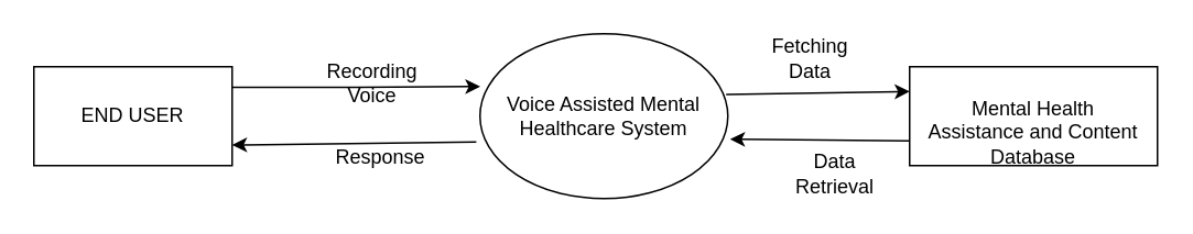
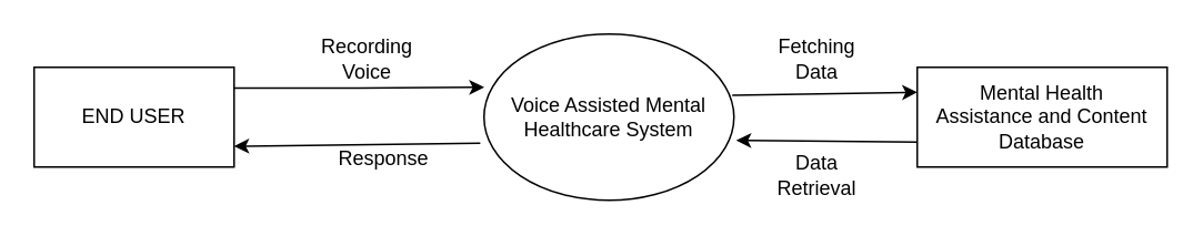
  <mxCell id="0" />
  <mxCell id="1" parent="0" />
  <mxCell id="2" value="" style="rounded=0;whiteSpace=wrap;html=1;" vertex="1" parent="1"><mxGeometry x="20" y="40" width="120" height="60" as="geometry" /></mxCell>
  <mxCell id="3" value="END USER" style="text;html=1;strokeColor=none;fillColor=none;align=center;verticalAlign=middle;whiteSpace=wrap;rounded=0;" vertex="1" parent="1"><mxGeometry x="20" y="35" width="120" height="70" as="geometry" /></mxCell>
  <mxCell id="4" value="" style="ellipse;whiteSpace=wrap;html=1;" vertex="1" parent="1"><mxGeometry x="290" y="20" width="150" height="100" as="geometry" /></mxCell>
  <mxCell id="5" value="Voice Assisted Mental Healthcare System" style="text;html=1;strokeColor=none;fillColor=none;align=center;verticalAlign=middle;whiteSpace=wrap;rounded=0;" vertex="1" parent="1"><mxGeometry x="300" y="55" width="130" height="30" as="geometry" /></mxCell>
  <mxCell id="6" value="" style="rounded=0;whiteSpace=wrap;html=1;" vertex="1" parent="1"><mxGeometry x="550" y="40" width="150" height="60" as="geometry" /></mxCell>
- <mxCell id="7" value="Mental Health Assistance and Content Database" style="text;html=1;strokeColor=none;fillColor=none;align=center;verticalAlign=middle;whiteSpace=wrap;rounded=0;" vertex="1" parent="1"><mxGeometry x="560" y="65" width="130" height="30" as="geometry" /></mxCell>
+ <mxCell id="7" value="Mental Health Assistance and Content Database" style="text;html=1;strokeColor=none;fillColor=none;align=center;verticalAlign=middle;whiteSpace=wrap;rounded=0;" vertex="1" parent="1"><mxGeometry x="560" y="55" width="130" height="30" as="geometry" /></mxCell>
  <mxCell id="8" style="edgeStyle=orthogonalEdgeStyle;rounded=0;orthogonalLoop=1;jettySize=auto;html=1;exitX=1;exitY=0.25;exitDx=0;exitDy=0;entryX=0.001;entryY=0.32;entryDx=0;entryDy=0;entryPerimeter=0;" edge="1" parent="1" source="3" target="4"><mxGeometry relative="1" as="geometry" /></mxCell>
  <mxCell id="9" value="" style="endArrow=classic;html=1;rounded=0;exitX=-0.015;exitY=0.656;exitDx=0;exitDy=0;exitPerimeter=0;entryX=1;entryY=0.75;entryDx=0;entryDy=0;" edge="1" parent="1" source="4" target="3"><mxGeometry width="50" height="50" relative="1" as="geometry"><mxPoint x="130" y="135" as="sourcePoint" /><mxPoint x="180" y="85" as="targetPoint" /></mxGeometry></mxCell>
  <mxCell id="10" value="" style="endArrow=classic;html=1;rounded=0;exitX=0.993;exitY=0.368;exitDx=0;exitDy=0;exitPerimeter=0;entryX=0;entryY=0.25;entryDx=0;entryDy=0;" edge="1" parent="1" source="4" target="6"><mxGeometry width="50" height="50" relative="1" as="geometry"><mxPoint x="460" y="35" as="sourcePoint" /><mxPoint x="510" y="-15" as="targetPoint" /></mxGeometry></mxCell>
  <mxCell id="11" value="" style="endArrow=classic;html=1;rounded=0;exitX=0;exitY=0.75;exitDx=0;exitDy=0;entryX=1.009;entryY=0.64;entryDx=0;entryDy=0;entryPerimeter=0;" edge="1" parent="1" source="6" target="4"><mxGeometry width="50" height="50" relative="1" as="geometry"><mxPoint x="360" y="145" as="sourcePoint" /><mxPoint x="410" y="95" as="targetPoint" /></mxGeometry></mxCell>
- <mxCell id="12" value="Recording Voice" style="text;html=1;strokeColor=none;fillColor=none;align=center;verticalAlign=middle;whiteSpace=wrap;rounded=0;" vertex="1" parent="1"><mxGeometry x="195" y="35" width="60" height="30" as="geometry" /></mxCell>
+ <mxCell id="12" value="Recording Voice" style="text;html=1;strokeColor=none;fillColor=none;align=center;verticalAlign=middle;whiteSpace=wrap;rounded=0;" vertex="1" parent="1"><mxGeometry x="190" y="20" width="60" height="30" as="geometry" /></mxCell>
  <mxCell id="13" value="Response" style="text;html=1;strokeColor=none;fillColor=none;align=center;verticalAlign=middle;whiteSpace=wrap;rounded=0;" vertex="1" parent="1"><mxGeometry x="200" y="80" width="60" height="30" as="geometry" /></mxCell>
  <mxCell id="14" value="Fetching Data" style="text;html=1;strokeColor=none;fillColor=none;align=center;verticalAlign=middle;whiteSpace=wrap;rounded=0;" vertex="1" parent="1"><mxGeometry x="460" y="20" width="60" height="30" as="geometry" /></mxCell>
- <mxCell id="15" value="Data Retrieval" style="text;html=1;strokeColor=none;fillColor=none;align=center;verticalAlign=middle;whiteSpace=wrap;rounded=0;" vertex="1" parent="1"><mxGeometry x="475" y="90" width="60" height="30" as="geometry" /></mxCell>
+ <mxCell id="15" value="Data Retrieval" style="text;html=1;strokeColor=none;fillColor=none;align=center;verticalAlign=middle;whiteSpace=wrap;rounded=0;" vertex="1" parent="1"><mxGeometry x="460" y="90" width="60" height="30" as="geometry" /></mxCell>
